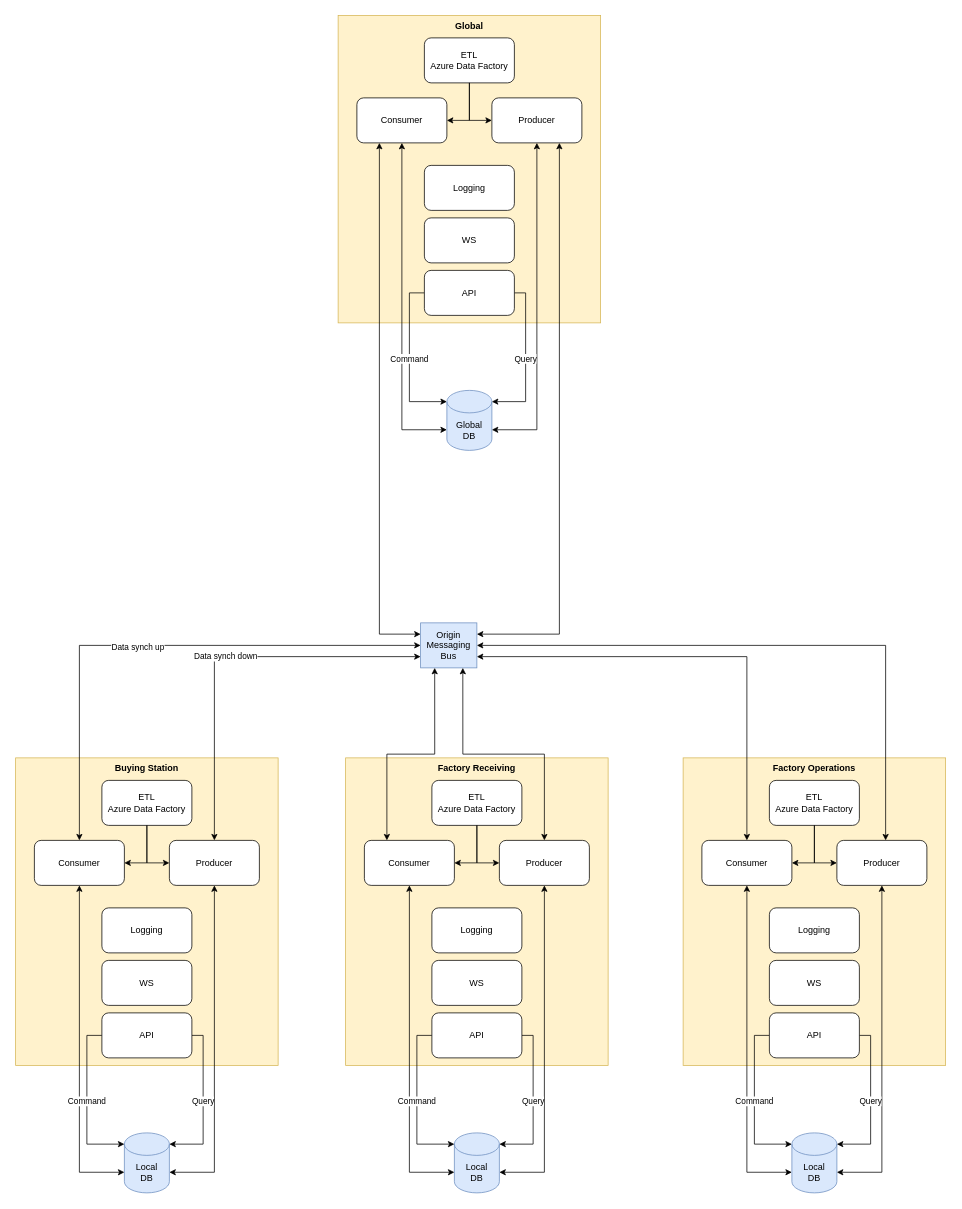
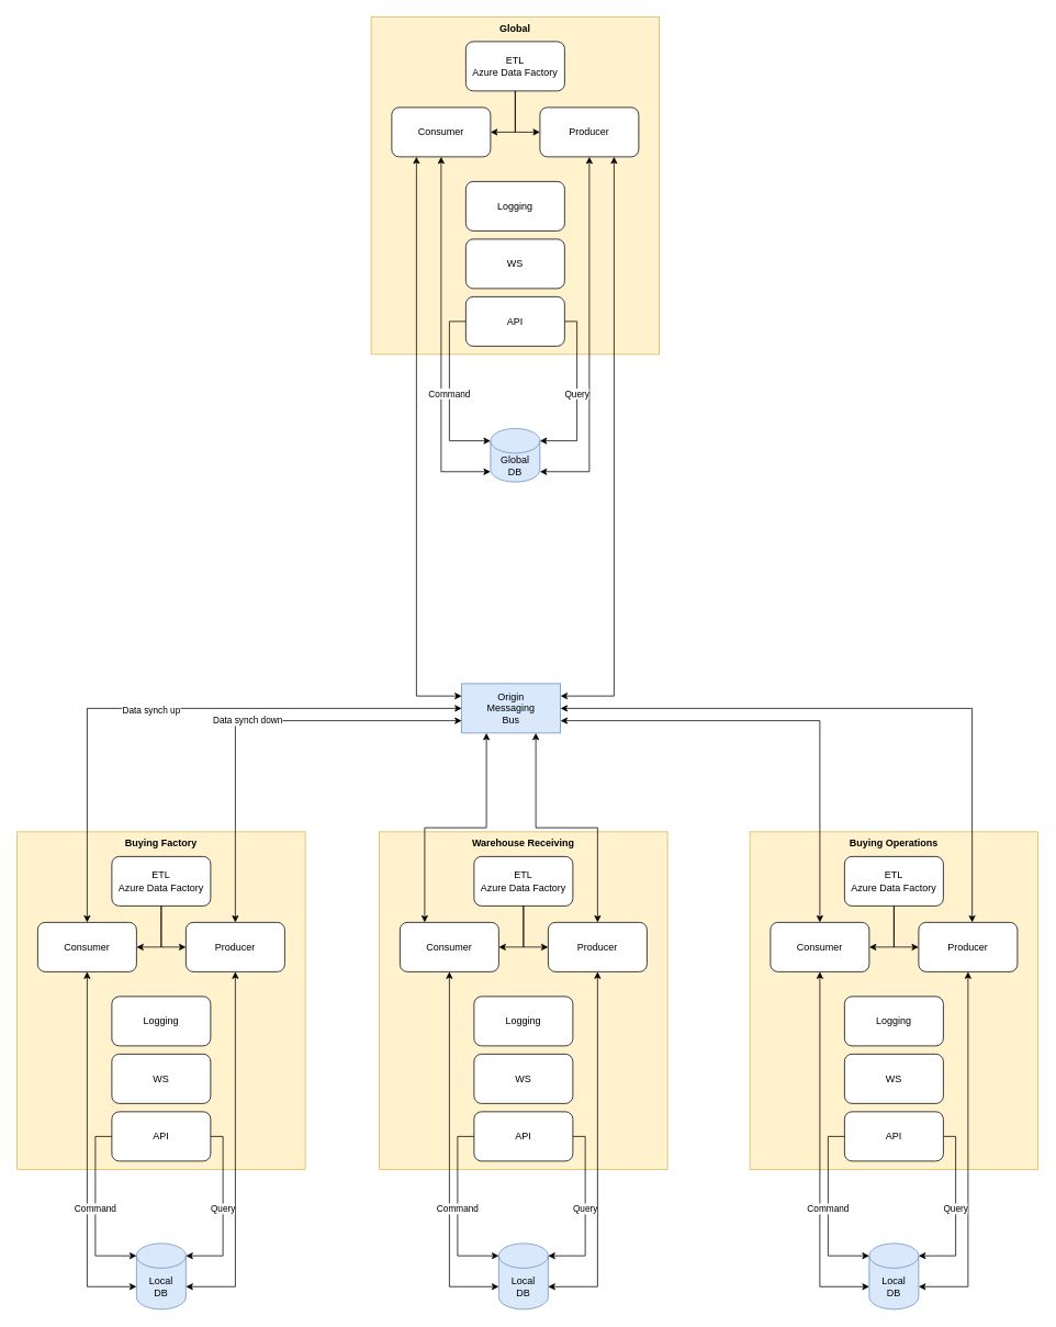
  <mxCell id="0" />
  <mxCell id="1" parent="0" />
- <mxCell id="2" value="Origin&lt;br&gt;Messaging&lt;br&gt;Bus" style="rounded=0;whiteSpace=wrap;html=1;fillColor=#dae8fc;strokeColor=#6c8ebf;" vertex="1" parent="1"><mxGeometry x="560" y="830" width="75" height="60" as="geometry" /></mxCell>
+ <mxCell id="2" value="Origin&lt;br&gt;Messaging&lt;br&gt;Bus" style="rounded=0;whiteSpace=wrap;html=1;fillColor=#dae8fc;strokeColor=#6c8ebf;" vertex="1" parent="1"><mxGeometry x="560" y="830" width="120" height="60" as="geometry" /></mxCell>
  <mxCell id="3" value="" style="group" vertex="1" connectable="0" parent="1"><mxGeometry x="20" y="1010" width="350" height="580" as="geometry" /></mxCell>
- <mxCell id="4" value="Buying Station" style="rounded=0;whiteSpace=wrap;html=1;fillColor=#fff2cc;strokeColor=#d6b656;verticalAlign=top;fontStyle=1" vertex="1" parent="3"><mxGeometry width="350" height="410" as="geometry" /></mxCell>
+ <mxCell id="4" value="Buying Factory" style="rounded=0;whiteSpace=wrap;html=1;fillColor=#fff2cc;strokeColor=#d6b656;verticalAlign=top;fontStyle=1" vertex="1" parent="3"><mxGeometry width="350" height="410" as="geometry" /></mxCell>
  <mxCell id="5" value="Local&lt;br&gt;DB" style="shape=cylinder3;whiteSpace=wrap;html=1;boundedLbl=1;backgroundOutline=1;size=15;fillColor=#dae8fc;strokeColor=#6c8ebf;" vertex="1" parent="3"><mxGeometry x="145" y="500" width="60" height="80" as="geometry" /></mxCell>
  <mxCell id="6" value="ETL&lt;br&gt;Azure Data Factory" style="rounded=1;whiteSpace=wrap;html=1;" vertex="1" parent="3"><mxGeometry x="115" y="30" width="120" height="60" as="geometry" /></mxCell>
  <mxCell id="7" style="edgeStyle=orthogonalEdgeStyle;rounded=0;orthogonalLoop=1;jettySize=auto;html=1;entryX=1;entryY=0;entryDx=0;entryDy=52.5;entryPerimeter=0;startArrow=classic;startFill=1;exitX=0.5;exitY=1;exitDx=0;exitDy=0;" edge="1" parent="3" source="8" target="5"><mxGeometry relative="1" as="geometry" /></mxCell>
  <mxCell id="8" value="Producer" style="rounded=1;whiteSpace=wrap;html=1;" vertex="1" parent="3"><mxGeometry x="205" y="110" width="120" height="60" as="geometry" /></mxCell>
  <mxCell id="9" style="edgeStyle=orthogonalEdgeStyle;rounded=0;orthogonalLoop=1;jettySize=auto;html=1;entryX=0;entryY=0.5;entryDx=0;entryDy=0;startArrow=none;startFill=0;" edge="1" parent="3" source="6" target="8"><mxGeometry relative="1" as="geometry" /></mxCell>
  <mxCell id="10" style="edgeStyle=orthogonalEdgeStyle;rounded=0;orthogonalLoop=1;jettySize=auto;html=1;entryX=0;entryY=0;entryDx=0;entryDy=52.5;entryPerimeter=0;startArrow=classic;startFill=1;exitX=0.5;exitY=1;exitDx=0;exitDy=0;" edge="1" parent="3" source="11" target="5"><mxGeometry relative="1" as="geometry" /></mxCell>
  <mxCell id="11" value="Consumer" style="rounded=1;whiteSpace=wrap;html=1;" vertex="1" parent="3"><mxGeometry x="25" y="110" width="120" height="60" as="geometry" /></mxCell>
  <mxCell id="12" style="edgeStyle=orthogonalEdgeStyle;rounded=0;orthogonalLoop=1;jettySize=auto;html=1;entryX=1;entryY=0.5;entryDx=0;entryDy=0;startArrow=none;startFill=0;" edge="1" parent="3" source="6" target="11"><mxGeometry relative="1" as="geometry" /></mxCell>
  <mxCell id="13" value="Command" style="edgeStyle=orthogonalEdgeStyle;rounded=0;orthogonalLoop=1;jettySize=auto;html=1;startArrow=none;startFill=0;exitX=0;exitY=0.5;exitDx=0;exitDy=0;entryX=0;entryY=0;entryDx=0;entryDy=15;entryPerimeter=0;" edge="1" parent="3" source="15" target="5"><mxGeometry relative="1" as="geometry" /></mxCell>
  <mxCell id="14" value="Query" style="edgeStyle=orthogonalEdgeStyle;rounded=0;orthogonalLoop=1;jettySize=auto;html=1;entryX=1;entryY=0;entryDx=0;entryDy=15;entryPerimeter=0;startArrow=none;startFill=0;exitX=1;exitY=0.5;exitDx=0;exitDy=0;" edge="1" parent="3" source="15" target="5"><mxGeometry relative="1" as="geometry"><Array as="points"><mxPoint x="250" y="370" /><mxPoint x="250" y="515" /></Array></mxGeometry></mxCell>
  <mxCell id="15" value="API" style="rounded=1;whiteSpace=wrap;html=1;" vertex="1" parent="3"><mxGeometry x="115" y="340" width="120" height="60" as="geometry" /></mxCell>
  <mxCell id="16" value="WS" style="rounded=1;whiteSpace=wrap;html=1;" vertex="1" parent="3"><mxGeometry x="115" y="270" width="120" height="60" as="geometry" /></mxCell>
  <mxCell id="17" value="Logging" style="rounded=1;whiteSpace=wrap;html=1;" vertex="1" parent="3"><mxGeometry x="115" y="200" width="120" height="60" as="geometry" /></mxCell>
  <mxCell id="18" value="" style="group" vertex="1" connectable="0" parent="1"><mxGeometry x="460" y="1010" width="350" height="580" as="geometry" /></mxCell>
- <mxCell id="19" value="Factory Receiving" style="rounded=0;whiteSpace=wrap;html=1;fillColor=#fff2cc;strokeColor=#d6b656;verticalAlign=top;fontStyle=1" vertex="1" parent="18"><mxGeometry width="350" height="410" as="geometry" /></mxCell>
+ <mxCell id="19" value="Warehouse Receiving" style="rounded=0;whiteSpace=wrap;html=1;fillColor=#fff2cc;strokeColor=#d6b656;verticalAlign=top;fontStyle=1" vertex="1" parent="18"><mxGeometry width="350" height="410" as="geometry" /></mxCell>
  <mxCell id="20" value="Local&lt;br&gt;DB" style="shape=cylinder3;whiteSpace=wrap;html=1;boundedLbl=1;backgroundOutline=1;size=15;fillColor=#dae8fc;strokeColor=#6c8ebf;" vertex="1" parent="18"><mxGeometry x="145" y="500" width="60" height="80" as="geometry" /></mxCell>
  <mxCell id="21" value="ETL&lt;br&gt;Azure Data Factory" style="rounded=1;whiteSpace=wrap;html=1;" vertex="1" parent="18"><mxGeometry x="115" y="30" width="120" height="60" as="geometry" /></mxCell>
  <mxCell id="22" style="edgeStyle=orthogonalEdgeStyle;rounded=0;orthogonalLoop=1;jettySize=auto;html=1;entryX=1;entryY=0;entryDx=0;entryDy=52.5;entryPerimeter=0;startArrow=classic;startFill=1;exitX=0.5;exitY=1;exitDx=0;exitDy=0;" edge="1" parent="18" source="23" target="20"><mxGeometry relative="1" as="geometry" /></mxCell>
  <mxCell id="23" value="Producer" style="rounded=1;whiteSpace=wrap;html=1;" vertex="1" parent="18"><mxGeometry x="205" y="110" width="120" height="60" as="geometry" /></mxCell>
  <mxCell id="24" style="edgeStyle=orthogonalEdgeStyle;rounded=0;orthogonalLoop=1;jettySize=auto;html=1;entryX=0;entryY=0.5;entryDx=0;entryDy=0;startArrow=none;startFill=0;" edge="1" parent="18" source="21" target="23"><mxGeometry relative="1" as="geometry" /></mxCell>
  <mxCell id="25" style="edgeStyle=orthogonalEdgeStyle;rounded=0;orthogonalLoop=1;jettySize=auto;html=1;entryX=0;entryY=0;entryDx=0;entryDy=52.5;entryPerimeter=0;startArrow=classic;startFill=1;exitX=0.5;exitY=1;exitDx=0;exitDy=0;" edge="1" parent="18" source="26" target="20"><mxGeometry relative="1" as="geometry" /></mxCell>
  <mxCell id="26" value="Consumer" style="rounded=1;whiteSpace=wrap;html=1;" vertex="1" parent="18"><mxGeometry x="25" y="110" width="120" height="60" as="geometry" /></mxCell>
  <mxCell id="27" style="edgeStyle=orthogonalEdgeStyle;rounded=0;orthogonalLoop=1;jettySize=auto;html=1;entryX=1;entryY=0.5;entryDx=0;entryDy=0;startArrow=none;startFill=0;" edge="1" parent="18" source="21" target="26"><mxGeometry relative="1" as="geometry" /></mxCell>
  <mxCell id="28" value="Command" style="edgeStyle=orthogonalEdgeStyle;rounded=0;orthogonalLoop=1;jettySize=auto;html=1;startArrow=none;startFill=0;exitX=0;exitY=0.5;exitDx=0;exitDy=0;entryX=0;entryY=0;entryDx=0;entryDy=15;entryPerimeter=0;" edge="1" parent="18" source="30" target="20"><mxGeometry relative="1" as="geometry" /></mxCell>
  <mxCell id="29" value="Query" style="edgeStyle=orthogonalEdgeStyle;rounded=0;orthogonalLoop=1;jettySize=auto;html=1;entryX=1;entryY=0;entryDx=0;entryDy=15;entryPerimeter=0;startArrow=none;startFill=0;exitX=1;exitY=0.5;exitDx=0;exitDy=0;" edge="1" parent="18" source="30" target="20"><mxGeometry relative="1" as="geometry"><Array as="points"><mxPoint x="250" y="370" /><mxPoint x="250" y="515" /></Array></mxGeometry></mxCell>
  <mxCell id="30" value="API" style="rounded=1;whiteSpace=wrap;html=1;" vertex="1" parent="18"><mxGeometry x="115" y="340" width="120" height="60" as="geometry" /></mxCell>
  <mxCell id="31" value="WS" style="rounded=1;whiteSpace=wrap;html=1;" vertex="1" parent="18"><mxGeometry x="115" y="270" width="120" height="60" as="geometry" /></mxCell>
  <mxCell id="32" value="Logging" style="rounded=1;whiteSpace=wrap;html=1;" vertex="1" parent="18"><mxGeometry x="115" y="200" width="120" height="60" as="geometry" /></mxCell>
  <mxCell id="33" value="" style="group" vertex="1" connectable="0" parent="1"><mxGeometry x="910" y="1010" width="350" height="580" as="geometry" /></mxCell>
- <mxCell id="34" value="Factory Operations" style="rounded=0;whiteSpace=wrap;html=1;fillColor=#fff2cc;strokeColor=#d6b656;verticalAlign=top;fontStyle=1" vertex="1" parent="33"><mxGeometry width="350" height="410" as="geometry" /></mxCell>
+ <mxCell id="34" value="Buying Operations" style="rounded=0;whiteSpace=wrap;html=1;fillColor=#fff2cc;strokeColor=#d6b656;verticalAlign=top;fontStyle=1" vertex="1" parent="33"><mxGeometry width="350" height="410" as="geometry" /></mxCell>
  <mxCell id="35" value="Local&lt;br&gt;DB" style="shape=cylinder3;whiteSpace=wrap;html=1;boundedLbl=1;backgroundOutline=1;size=15;fillColor=#dae8fc;strokeColor=#6c8ebf;" vertex="1" parent="33"><mxGeometry x="145" y="500" width="60" height="80" as="geometry" /></mxCell>
  <mxCell id="36" value="ETL&lt;br&gt;Azure Data Factory" style="rounded=1;whiteSpace=wrap;html=1;" vertex="1" parent="33"><mxGeometry x="115" y="30" width="120" height="60" as="geometry" /></mxCell>
  <mxCell id="37" style="edgeStyle=orthogonalEdgeStyle;rounded=0;orthogonalLoop=1;jettySize=auto;html=1;entryX=1;entryY=0;entryDx=0;entryDy=52.5;entryPerimeter=0;startArrow=classic;startFill=1;exitX=0.5;exitY=1;exitDx=0;exitDy=0;" edge="1" parent="33" source="38" target="35"><mxGeometry relative="1" as="geometry" /></mxCell>
  <mxCell id="38" value="Producer" style="rounded=1;whiteSpace=wrap;html=1;" vertex="1" parent="33"><mxGeometry x="205" y="110" width="120" height="60" as="geometry" /></mxCell>
  <mxCell id="39" style="edgeStyle=orthogonalEdgeStyle;rounded=0;orthogonalLoop=1;jettySize=auto;html=1;entryX=0;entryY=0.5;entryDx=0;entryDy=0;startArrow=none;startFill=0;" edge="1" parent="33" source="36" target="38"><mxGeometry relative="1" as="geometry" /></mxCell>
  <mxCell id="40" style="edgeStyle=orthogonalEdgeStyle;rounded=0;orthogonalLoop=1;jettySize=auto;html=1;entryX=0;entryY=0;entryDx=0;entryDy=52.5;entryPerimeter=0;startArrow=classic;startFill=1;exitX=0.5;exitY=1;exitDx=0;exitDy=0;" edge="1" parent="33" source="41" target="35"><mxGeometry relative="1" as="geometry" /></mxCell>
  <mxCell id="41" value="Consumer" style="rounded=1;whiteSpace=wrap;html=1;" vertex="1" parent="33"><mxGeometry x="25" y="110" width="120" height="60" as="geometry" /></mxCell>
  <mxCell id="42" style="edgeStyle=orthogonalEdgeStyle;rounded=0;orthogonalLoop=1;jettySize=auto;html=1;entryX=1;entryY=0.5;entryDx=0;entryDy=0;startArrow=none;startFill=0;" edge="1" parent="33" source="36" target="41"><mxGeometry relative="1" as="geometry" /></mxCell>
  <mxCell id="43" value="Command" style="edgeStyle=orthogonalEdgeStyle;rounded=0;orthogonalLoop=1;jettySize=auto;html=1;startArrow=none;startFill=0;exitX=0;exitY=0.5;exitDx=0;exitDy=0;entryX=0;entryY=0;entryDx=0;entryDy=15;entryPerimeter=0;" edge="1" parent="33" source="45" target="35"><mxGeometry relative="1" as="geometry" /></mxCell>
  <mxCell id="44" value="Query" style="edgeStyle=orthogonalEdgeStyle;rounded=0;orthogonalLoop=1;jettySize=auto;html=1;entryX=1;entryY=0;entryDx=0;entryDy=15;entryPerimeter=0;startArrow=none;startFill=0;exitX=1;exitY=0.5;exitDx=0;exitDy=0;" edge="1" parent="33" source="45" target="35"><mxGeometry relative="1" as="geometry"><Array as="points"><mxPoint x="250" y="370" /><mxPoint x="250" y="515" /></Array></mxGeometry></mxCell>
  <mxCell id="45" value="API" style="rounded=1;whiteSpace=wrap;html=1;" vertex="1" parent="33"><mxGeometry x="115" y="340" width="120" height="60" as="geometry" /></mxCell>
  <mxCell id="46" value="WS" style="rounded=1;whiteSpace=wrap;html=1;" vertex="1" parent="33"><mxGeometry x="115" y="270" width="120" height="60" as="geometry" /></mxCell>
  <mxCell id="47" value="Logging" style="rounded=1;whiteSpace=wrap;html=1;" vertex="1" parent="33"><mxGeometry x="115" y="200" width="120" height="60" as="geometry" /></mxCell>
  <mxCell id="48" value="Data synch down" style="edgeStyle=orthogonalEdgeStyle;rounded=0;orthogonalLoop=1;jettySize=auto;html=1;entryX=0;entryY=0.75;entryDx=0;entryDy=0;startArrow=classic;startFill=1;exitX=0.5;exitY=0;exitDx=0;exitDy=0;" edge="1" parent="1" source="8" target="2"><mxGeometry relative="1" as="geometry" /></mxCell>
  <mxCell id="49" style="edgeStyle=orthogonalEdgeStyle;rounded=0;orthogonalLoop=1;jettySize=auto;html=1;entryX=0;entryY=0.5;entryDx=0;entryDy=0;startArrow=classic;startFill=1;exitX=0.5;exitY=0;exitDx=0;exitDy=0;" edge="1" parent="1" source="11" target="2"><mxGeometry relative="1" as="geometry" /></mxCell>
  <mxCell id="50" value="Data synch up" style="edgeLabel;html=1;align=center;verticalAlign=middle;resizable=0;points=[];" vertex="1" connectable="0" parent="49"><mxGeometry x="-0.055" y="-2" relative="1" as="geometry"><mxPoint x="-1" as="offset" /></mxGeometry></mxCell>
  <mxCell id="51" style="edgeStyle=orthogonalEdgeStyle;rounded=0;orthogonalLoop=1;jettySize=auto;html=1;entryX=0.25;entryY=0;entryDx=0;entryDy=0;startArrow=classic;startFill=1;exitX=0.25;exitY=1;exitDx=0;exitDy=0;" edge="1" parent="1" source="2" target="26"><mxGeometry relative="1" as="geometry" /></mxCell>
  <mxCell id="52" style="edgeStyle=orthogonalEdgeStyle;rounded=0;orthogonalLoop=1;jettySize=auto;html=1;startArrow=classic;startFill=1;exitX=0.75;exitY=1;exitDx=0;exitDy=0;" edge="1" parent="1" source="2" target="23"><mxGeometry relative="1" as="geometry" /></mxCell>
  <mxCell id="53" style="edgeStyle=orthogonalEdgeStyle;rounded=0;orthogonalLoop=1;jettySize=auto;html=1;entryX=1;entryY=0.75;entryDx=0;entryDy=0;startArrow=classic;startFill=1;exitX=0.5;exitY=0;exitDx=0;exitDy=0;" edge="1" parent="1" source="41" target="2"><mxGeometry relative="1" as="geometry" /></mxCell>
  <mxCell id="54" style="edgeStyle=orthogonalEdgeStyle;rounded=0;orthogonalLoop=1;jettySize=auto;html=1;entryX=1;entryY=0.5;entryDx=0;entryDy=0;startArrow=classic;startFill=1;" edge="1" parent="1" source="38" target="2"><mxGeometry relative="1" as="geometry"><Array as="points"><mxPoint x="1180" y="860" /></Array></mxGeometry></mxCell>
  <mxCell id="55" value="" style="group" vertex="1" connectable="0" parent="1"><mxGeometry x="450" y="20" width="350" height="580" as="geometry" /></mxCell>
  <mxCell id="56" value="Global" style="rounded=0;whiteSpace=wrap;html=1;fillColor=#fff2cc;strokeColor=#d6b656;verticalAlign=top;fontStyle=1" vertex="1" parent="55"><mxGeometry width="350" height="410" as="geometry" /></mxCell>
- <mxCell id="57" value="Global&lt;br&gt;DB" style="shape=cylinder3;whiteSpace=wrap;html=1;boundedLbl=1;backgroundOutline=1;size=15;fillColor=#dae8fc;strokeColor=#6c8ebf;" vertex="1" parent="55"><mxGeometry x="145" y="500" width="60" height="80" as="geometry" /></mxCell>
+ <mxCell id="57" value="Global&lt;br&gt;DB" style="shape=cylinder3;whiteSpace=wrap;html=1;boundedLbl=1;backgroundOutline=1;size=15;fillColor=#dae8fc;strokeColor=#6c8ebf;" vertex="1" parent="55"><mxGeometry x="145" y="500" width="60" height="65" as="geometry" /></mxCell>
  <mxCell id="58" value="ETL&lt;br&gt;Azure Data Factory" style="rounded=1;whiteSpace=wrap;html=1;" vertex="1" parent="55"><mxGeometry x="115" y="30" width="120" height="60" as="geometry" /></mxCell>
  <mxCell id="59" style="edgeStyle=orthogonalEdgeStyle;rounded=0;orthogonalLoop=1;jettySize=auto;html=1;entryX=1;entryY=0;entryDx=0;entryDy=52.5;entryPerimeter=0;startArrow=classic;startFill=1;exitX=0.5;exitY=1;exitDx=0;exitDy=0;" edge="1" parent="55" source="60" target="57"><mxGeometry relative="1" as="geometry" /></mxCell>
  <mxCell id="60" value="Producer" style="rounded=1;whiteSpace=wrap;html=1;" vertex="1" parent="55"><mxGeometry x="205" y="110" width="120" height="60" as="geometry" /></mxCell>
  <mxCell id="61" style="edgeStyle=orthogonalEdgeStyle;rounded=0;orthogonalLoop=1;jettySize=auto;html=1;entryX=0;entryY=0.5;entryDx=0;entryDy=0;startArrow=none;startFill=0;" edge="1" parent="55" source="58" target="60"><mxGeometry relative="1" as="geometry" /></mxCell>
  <mxCell id="62" style="edgeStyle=orthogonalEdgeStyle;rounded=0;orthogonalLoop=1;jettySize=auto;html=1;entryX=0;entryY=0;entryDx=0;entryDy=52.5;entryPerimeter=0;startArrow=classic;startFill=1;exitX=0.5;exitY=1;exitDx=0;exitDy=0;" edge="1" parent="55" source="63" target="57"><mxGeometry relative="1" as="geometry" /></mxCell>
  <mxCell id="63" value="Consumer" style="rounded=1;whiteSpace=wrap;html=1;" vertex="1" parent="55"><mxGeometry x="25" y="110" width="120" height="60" as="geometry" /></mxCell>
  <mxCell id="64" style="edgeStyle=orthogonalEdgeStyle;rounded=0;orthogonalLoop=1;jettySize=auto;html=1;entryX=1;entryY=0.5;entryDx=0;entryDy=0;startArrow=none;startFill=0;" edge="1" parent="55" source="58" target="63"><mxGeometry relative="1" as="geometry" /></mxCell>
  <mxCell id="65" value="Command" style="edgeStyle=orthogonalEdgeStyle;rounded=0;orthogonalLoop=1;jettySize=auto;html=1;startArrow=none;startFill=0;exitX=0;exitY=0.5;exitDx=0;exitDy=0;entryX=0;entryY=0;entryDx=0;entryDy=15;entryPerimeter=0;" edge="1" parent="55" source="67" target="57"><mxGeometry relative="1" as="geometry" /></mxCell>
  <mxCell id="66" value="Query" style="edgeStyle=orthogonalEdgeStyle;rounded=0;orthogonalLoop=1;jettySize=auto;html=1;entryX=1;entryY=0;entryDx=0;entryDy=15;entryPerimeter=0;startArrow=none;startFill=0;exitX=1;exitY=0.5;exitDx=0;exitDy=0;" edge="1" parent="55" source="67" target="57"><mxGeometry relative="1" as="geometry"><Array as="points"><mxPoint x="250" y="370" /><mxPoint x="250" y="515" /></Array></mxGeometry></mxCell>
  <mxCell id="67" value="API" style="rounded=1;whiteSpace=wrap;html=1;" vertex="1" parent="55"><mxGeometry x="115" y="340" width="120" height="60" as="geometry" /></mxCell>
  <mxCell id="68" value="WS" style="rounded=1;whiteSpace=wrap;html=1;" vertex="1" parent="55"><mxGeometry x="115" y="270" width="120" height="60" as="geometry" /></mxCell>
  <mxCell id="69" value="Logging" style="rounded=1;whiteSpace=wrap;html=1;" vertex="1" parent="55"><mxGeometry x="115" y="200" width="120" height="60" as="geometry" /></mxCell>
  <mxCell id="70" style="edgeStyle=orthogonalEdgeStyle;rounded=0;orthogonalLoop=1;jettySize=auto;html=1;entryX=0;entryY=0.25;entryDx=0;entryDy=0;startArrow=classic;startFill=1;exitX=0.25;exitY=1;exitDx=0;exitDy=0;" edge="1" parent="1" source="63" target="2"><mxGeometry relative="1" as="geometry" /></mxCell>
  <mxCell id="71" style="edgeStyle=orthogonalEdgeStyle;rounded=0;orthogonalLoop=1;jettySize=auto;html=1;entryX=1;entryY=0.25;entryDx=0;entryDy=0;startArrow=classic;startFill=1;exitX=0.75;exitY=1;exitDx=0;exitDy=0;" edge="1" parent="1" source="60" target="2"><mxGeometry relative="1" as="geometry" /></mxCell>
